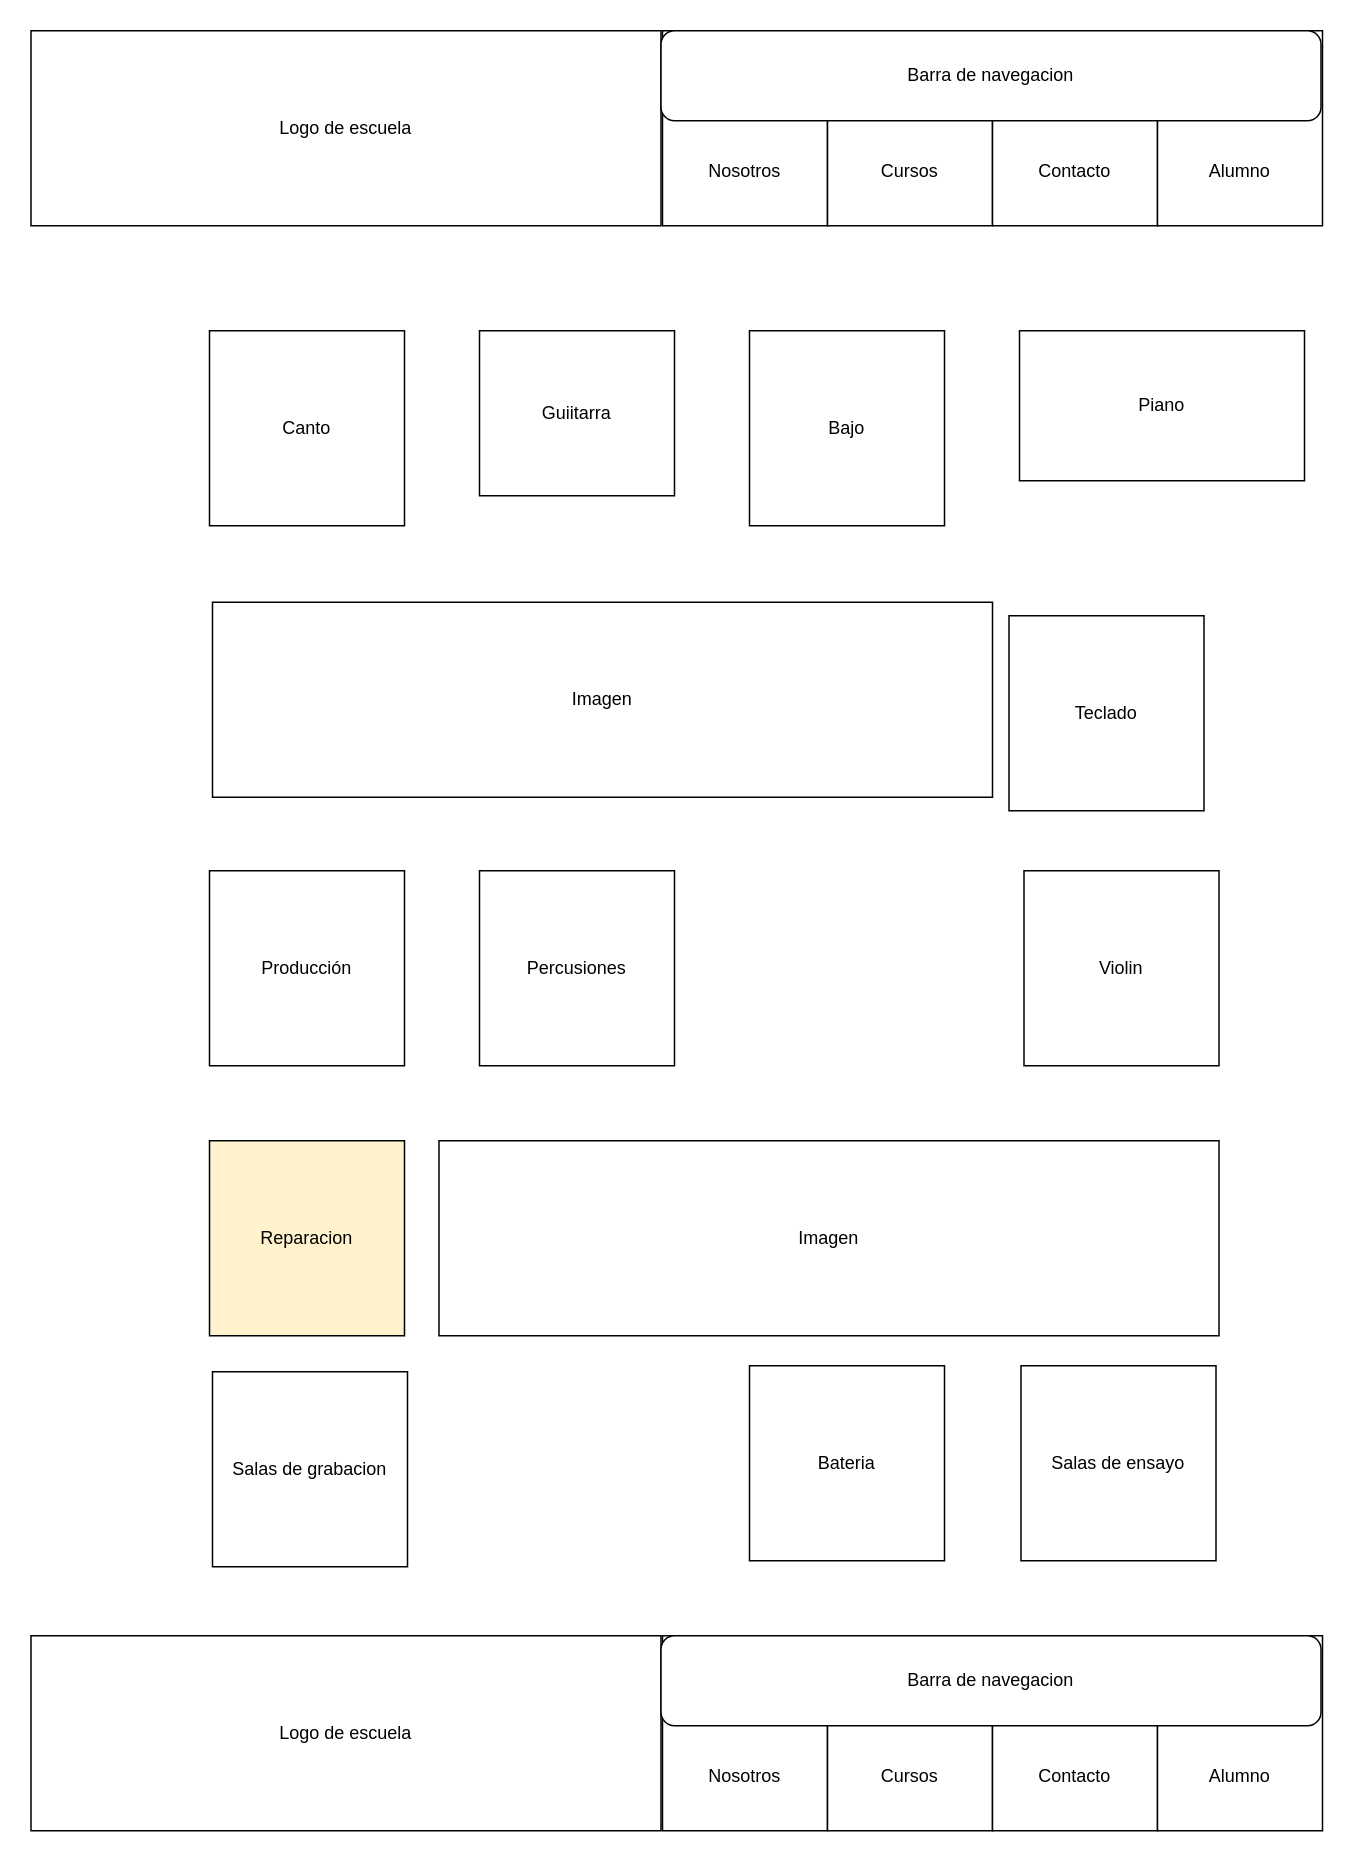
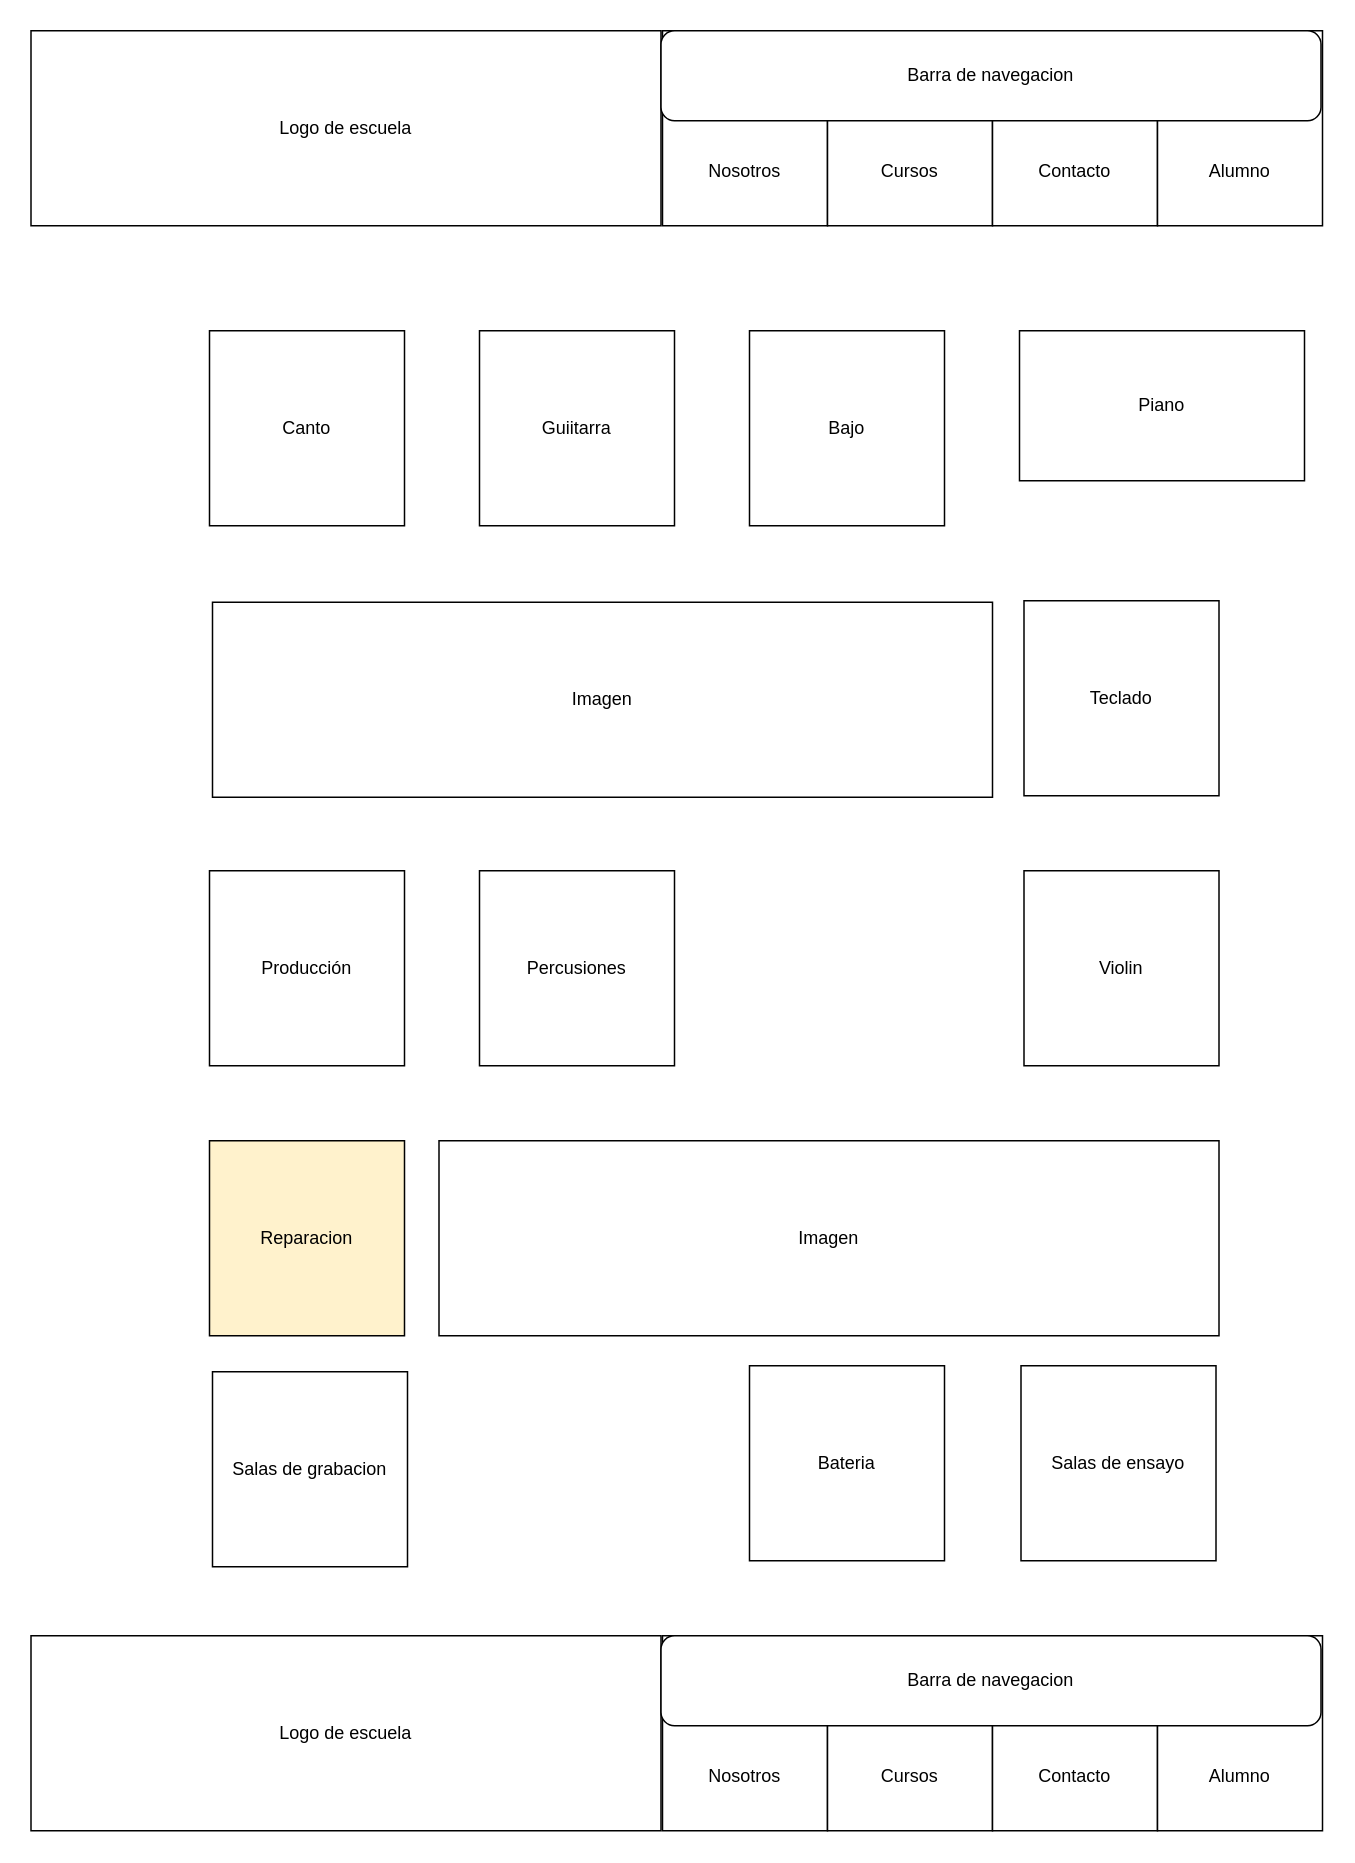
  <mxCell id="0" />
  <mxCell id="1" parent="0" />
  <mxCell id="2" value="Logo de escuela" style="rounded=0;whiteSpace=wrap;html=1;" vertex="1" parent="1"><mxGeometry width="420" height="130" as="geometry" x="20" y="20" /></mxCell>
  <mxCell id="3" value="&lt;div&gt;&lt;br&gt;&lt;/div&gt;&lt;div&gt;&lt;br&gt;&lt;/div&gt;&lt;div&gt;&lt;br&gt;&lt;/div&gt;&lt;div&gt;&lt;br&gt;&lt;/div&gt;Nosotros" style="rounded=0;whiteSpace=wrap;html=1;" vertex="1" parent="1"><mxGeometry x="441" width="110" height="130" as="geometry" y="20" /></mxCell>
  <mxCell id="4" value="&lt;div&gt;&lt;br&gt;&lt;/div&gt;&lt;div&gt;&lt;br&gt;&lt;/div&gt;&lt;div&gt;&lt;br&gt;&lt;/div&gt;&lt;div&gt;&lt;br&gt;&lt;/div&gt;&lt;div&gt;Cursos&lt;/div&gt;" style="rounded=0;whiteSpace=wrap;html=1;" vertex="1" parent="1"><mxGeometry x="551" width="110" height="130" as="geometry" y="20" /></mxCell>
  <mxCell id="5" value="&lt;div&gt;&lt;br&gt;&lt;/div&gt;&lt;div&gt;&lt;br&gt;&lt;/div&gt;&lt;div&gt;&lt;br&gt;&lt;/div&gt;&lt;div&gt;&lt;br&gt;&lt;/div&gt;&lt;div&gt;Contacto&lt;/div&gt;" style="rounded=0;whiteSpace=wrap;html=1;" vertex="1" parent="1"><mxGeometry x="661" width="110" height="130" as="geometry" y="20" /></mxCell>
  <mxCell id="6" value="&lt;div&gt;&lt;br&gt;&lt;/div&gt;&lt;div&gt;&lt;br&gt;&lt;/div&gt;&lt;div&gt;&lt;br&gt;&lt;/div&gt;&lt;div&gt;&lt;br&gt;&lt;/div&gt;&lt;div&gt;Alumno&lt;/div&gt;" style="rounded=0;whiteSpace=wrap;html=1;" vertex="1" parent="1"><mxGeometry x="771" width="110" height="130" as="geometry" y="20" /></mxCell>
  <mxCell id="7" value="Barra de navegacion" style="rounded=1;whiteSpace=wrap;html=1;" vertex="1" parent="1"><mxGeometry x="440" width="440" height="60" as="geometry" y="20" /></mxCell>
  <mxCell id="8" value="Logo de escuela" style="rounded=0;whiteSpace=wrap;html=1;" vertex="1" parent="1"><mxGeometry y="1090" width="420" height="130" as="geometry" x="20" /></mxCell>
  <mxCell id="9" value="&lt;div&gt;&lt;br&gt;&lt;/div&gt;&lt;div&gt;&lt;br&gt;&lt;/div&gt;&lt;div&gt;&lt;br&gt;&lt;/div&gt;&lt;div&gt;&lt;br&gt;&lt;/div&gt;Nosotros" style="rounded=0;whiteSpace=wrap;html=1;" vertex="1" parent="1"><mxGeometry x="441" y="1090" width="110" height="130" as="geometry" /></mxCell>
  <mxCell id="10" value="&lt;div&gt;&lt;br&gt;&lt;/div&gt;&lt;div&gt;&lt;br&gt;&lt;/div&gt;&lt;div&gt;&lt;br&gt;&lt;/div&gt;&lt;div&gt;&lt;br&gt;&lt;/div&gt;&lt;div&gt;Cursos&lt;/div&gt;" style="rounded=0;whiteSpace=wrap;html=1;" vertex="1" parent="1"><mxGeometry x="551" y="1090" width="110" height="130" as="geometry" /></mxCell>
  <mxCell id="11" value="&lt;div&gt;&lt;br&gt;&lt;/div&gt;&lt;div&gt;&lt;br&gt;&lt;/div&gt;&lt;div&gt;&lt;br&gt;&lt;/div&gt;&lt;div&gt;&lt;br&gt;&lt;/div&gt;&lt;div&gt;Contacto&lt;/div&gt;" style="rounded=0;whiteSpace=wrap;html=1;" vertex="1" parent="1"><mxGeometry x="661" y="1090" width="110" height="130" as="geometry" /></mxCell>
  <mxCell id="12" value="&lt;div&gt;&lt;br&gt;&lt;/div&gt;&lt;div&gt;&lt;br&gt;&lt;/div&gt;&lt;div&gt;&lt;br&gt;&lt;/div&gt;&lt;div&gt;&lt;br&gt;&lt;/div&gt;&lt;div&gt;Alumno&lt;/div&gt;" style="rounded=0;whiteSpace=wrap;html=1;" vertex="1" parent="1"><mxGeometry x="771" y="1090" width="110" height="130" as="geometry" /></mxCell>
  <mxCell id="13" value="Barra de navegacion" style="rounded=1;whiteSpace=wrap;html=1;" vertex="1" parent="1"><mxGeometry x="440" y="1090" width="440" height="60" as="geometry" /></mxCell>
  <mxCell id="14" value="Canto" style="whiteSpace=wrap;html=1;aspect=fixed;" vertex="1" parent="1"><mxGeometry x="139" y="220" width="130" height="130" as="geometry" /></mxCell>
- <mxCell id="15" value="Guiitarra" style="whiteSpace=wrap;html=1;aspect=fixed;" vertex="1" parent="1"><mxGeometry x="319" y="220" width="130" height="110" as="geometry" /></mxCell>
+ <mxCell id="15" value="Guiitarra" style="whiteSpace=wrap;html=1;aspect=fixed;" vertex="1" parent="1"><mxGeometry x="319" y="220" width="130" height="130" as="geometry" /></mxCell>
  <mxCell id="16" value="Bajo" style="whiteSpace=wrap;html=1;aspect=fixed;" vertex="1" parent="1"><mxGeometry x="499" y="220" width="130" height="130" as="geometry" /></mxCell>
  <mxCell id="17" value="Piano" style="whiteSpace=wrap;html=1;aspect=fixed;" vertex="1" parent="1"><mxGeometry x="679" y="220" width="190" height="100" as="geometry" /></mxCell>
- <mxCell id="18" value="Teclado" style="whiteSpace=wrap;html=1;aspect=fixed;" vertex="1" parent="1"><mxGeometry x="672" y="410" width="130" height="130" as="geometry" /></mxCell>
+ <mxCell id="18" value="Teclado" style="whiteSpace=wrap;html=1;aspect=fixed;" vertex="1" parent="1"><mxGeometry x="682" y="400" width="130" height="130" as="geometry" /></mxCell>
  <mxCell id="19" value="Violin" style="whiteSpace=wrap;html=1;aspect=fixed;" vertex="1" parent="1"><mxGeometry x="682" y="580" width="130" height="130" as="geometry" /></mxCell>
  <mxCell id="20" value="Percusiones" style="whiteSpace=wrap;html=1;aspect=fixed;" vertex="1" parent="1"><mxGeometry x="319" y="580" width="130" height="130" as="geometry" /></mxCell>
  <mxCell id="21" value="Producción" style="whiteSpace=wrap;html=1;aspect=fixed;" vertex="1" parent="1"><mxGeometry x="139" y="580" width="130" height="130" as="geometry" /></mxCell>
  <mxCell id="22" value="Imagen" style="rounded=0;whiteSpace=wrap;html=1;" vertex="1" parent="1"><mxGeometry x="292" y="760" width="520" height="130" as="geometry" /></mxCell>
  <mxCell id="23" value="Imagen" style="rounded=0;whiteSpace=wrap;html=1;" vertex="1" parent="1"><mxGeometry x="141" y="401" width="520" height="130" as="geometry" /></mxCell>
  <mxCell id="24" value="Reparacion" style="whiteSpace=wrap;html=1;aspect=fixed;fillColor=#fff2cc;" vertex="1" parent="1"><mxGeometry x="139" y="760" width="130" height="130" as="geometry" /></mxCell>
  <mxCell id="25" value="Salas de grabacion" style="whiteSpace=wrap;html=1;aspect=fixed;" vertex="1" parent="1"><mxGeometry x="141" y="914" width="130" height="130" as="geometry" /></mxCell>
  <mxCell id="26" value="Bateria" style="whiteSpace=wrap;html=1;aspect=fixed;" vertex="1" parent="1"><mxGeometry x="499" y="910" width="130" height="130" as="geometry" /></mxCell>
  <mxCell id="27" value="Salas de ensayo" style="whiteSpace=wrap;html=1;aspect=fixed;" vertex="1" parent="1"><mxGeometry x="680" y="910" width="130" height="130" as="geometry" /></mxCell>
